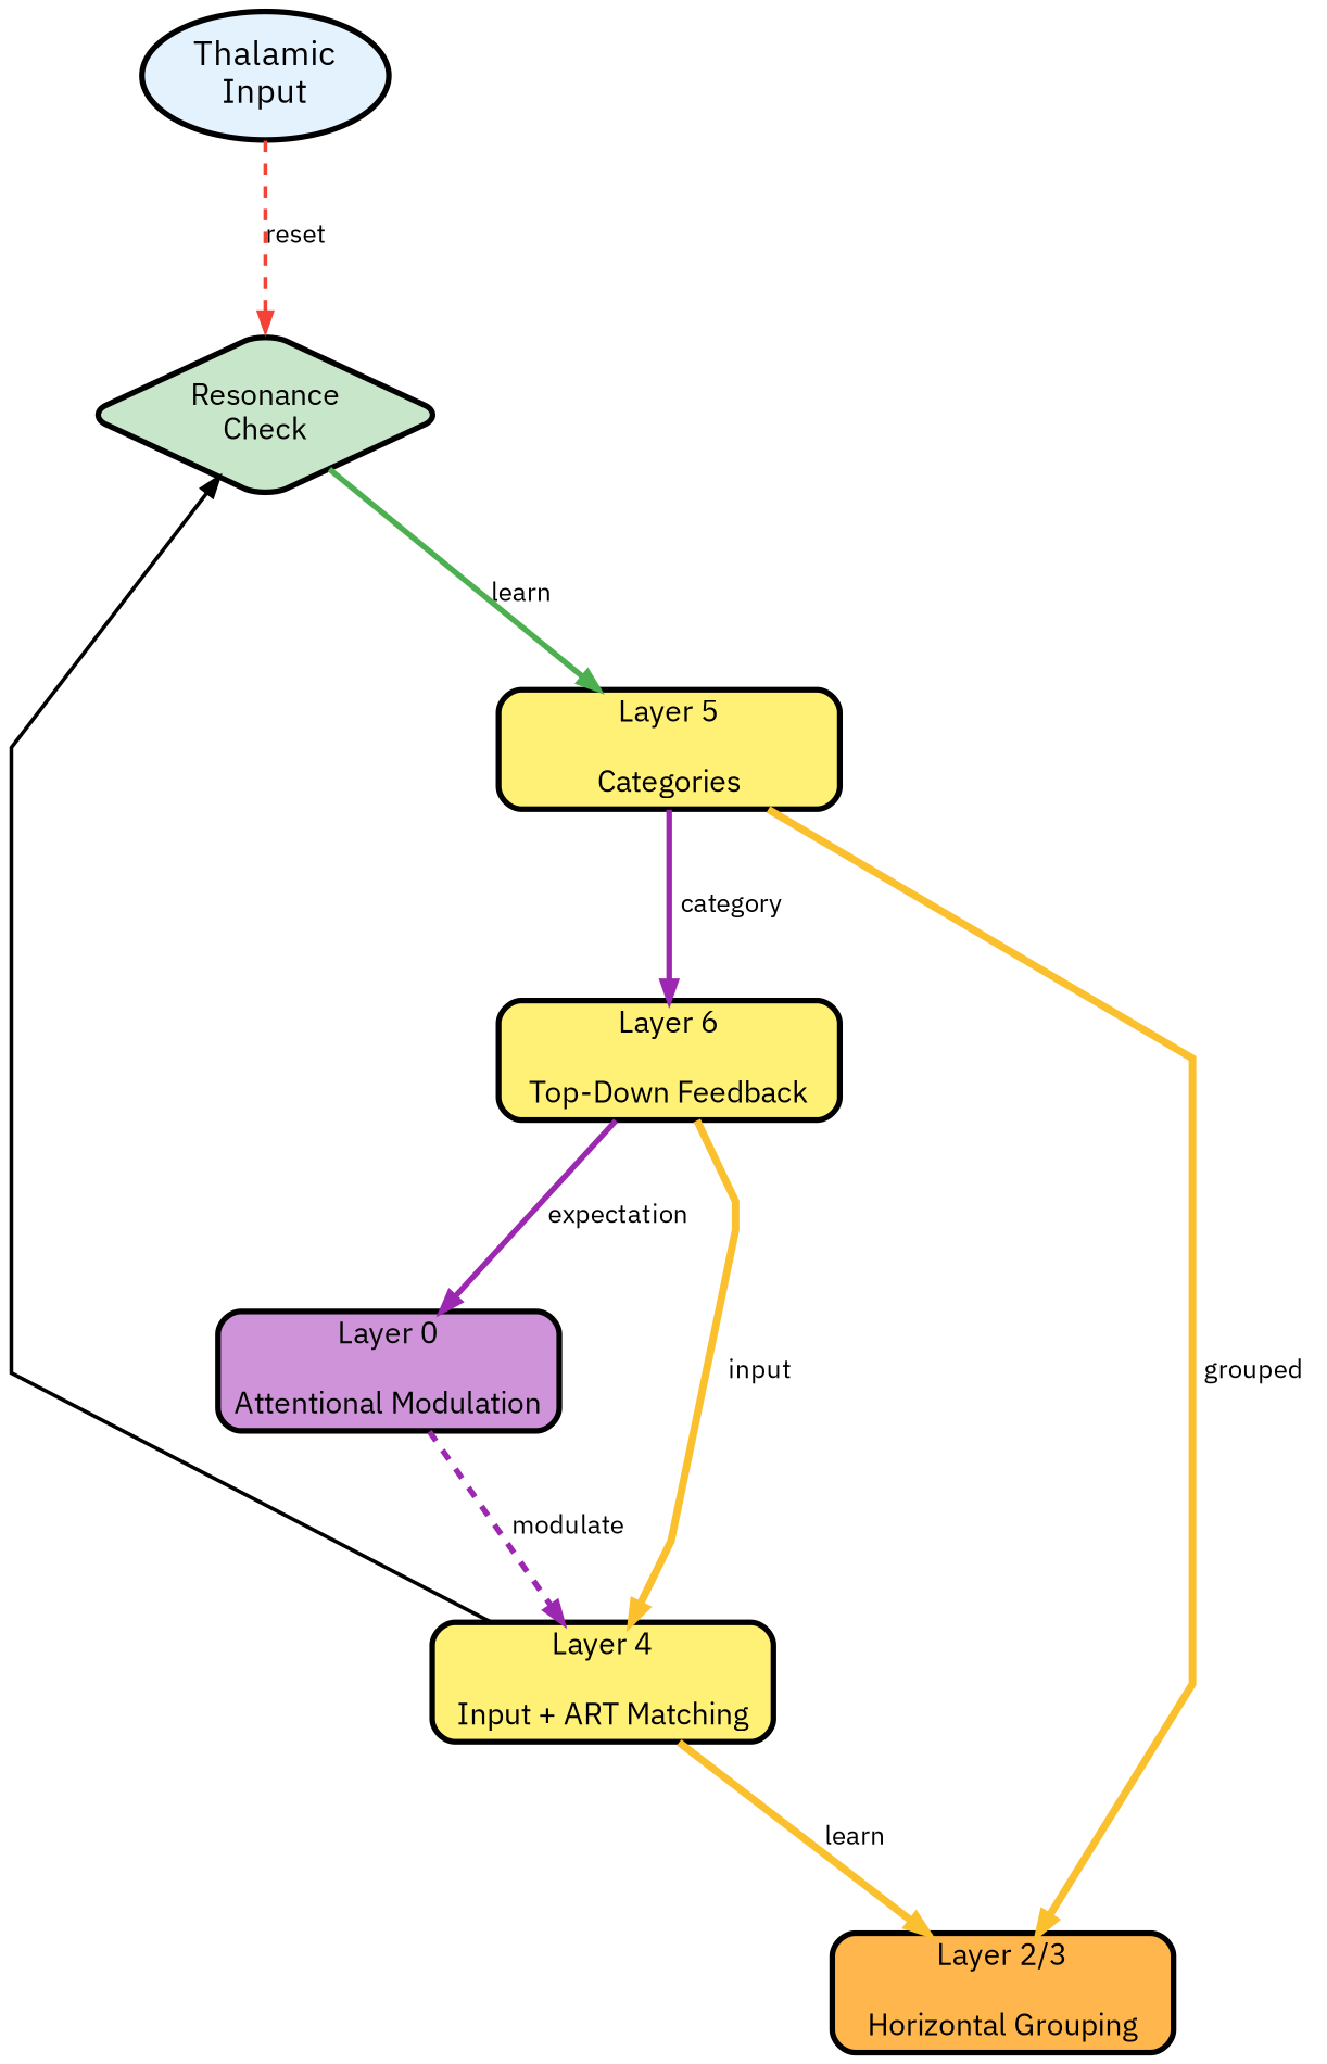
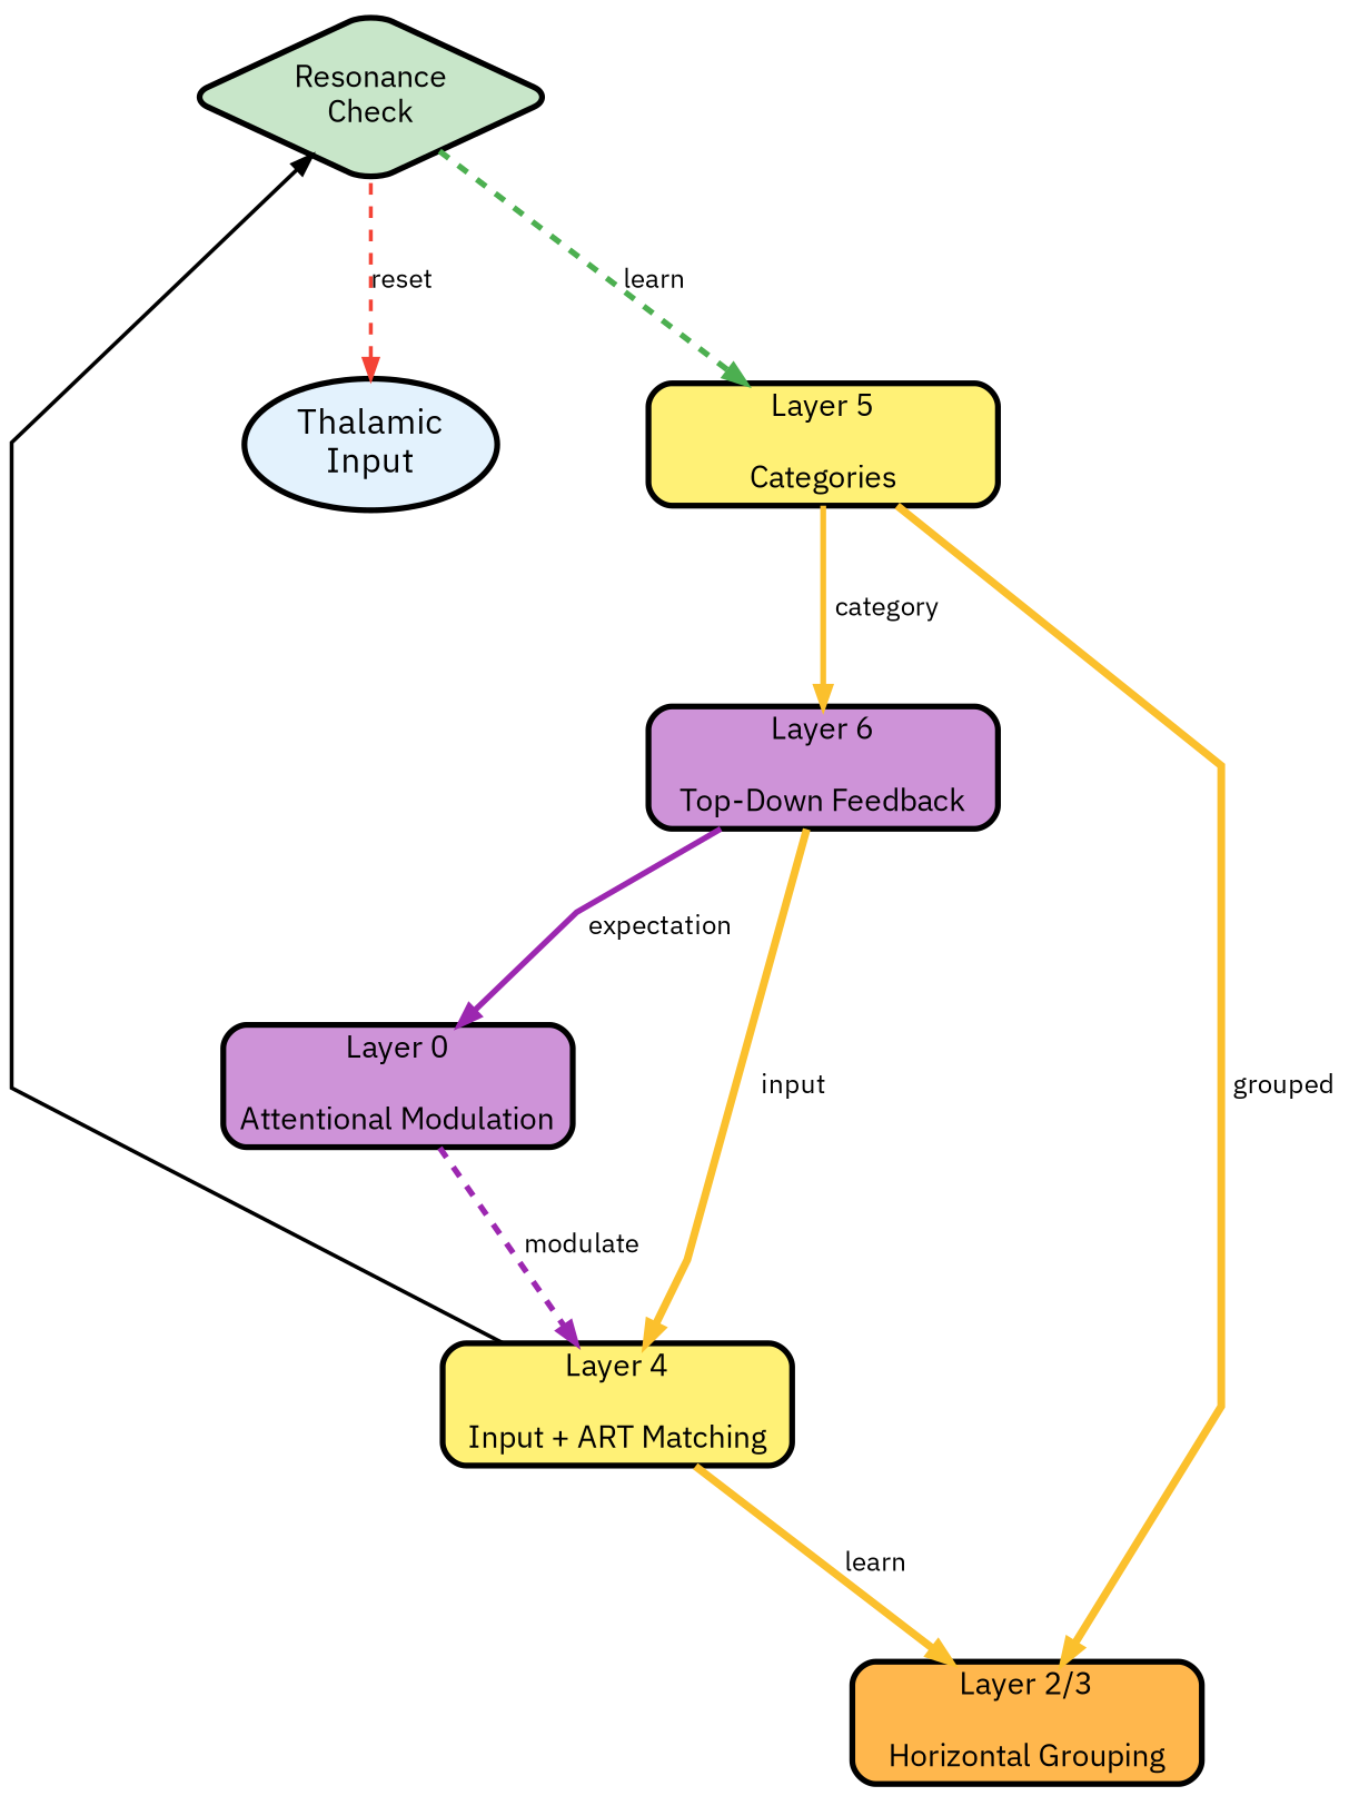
  digraph {
    fontname="IBM Plex Sans"
    nodesep=1.0
    rankdir=TB
    ranksep=1.2
    splines=polyline
    node [fillcolor="#FFF176" fontname="IBM Plex Sans" fontsize=16 penwidth=3 shape=box style="rounded,filled"]
    edge [color="#FBC02D" fontname="IBM Plex Sans" fontsize=14 penwidth=3]
    n1 [fillcolor="#E3F2FD" fontsize=18 label="Thalamic\nInput" shape=ellipse]
    n2 [label="Layer 4\n\nInput + ART Matching" width=2.5]
    n3 [fillcolor="#FFB74D" label="Layer 2/3\n\nHorizontal Grouping" width=2.5]
    n4 [fillcolor="#C8E6C9" label="Resonance\nCheck" shape=diamond]
    n5 [label="Layer 5\n\nCategories" width=2.5]
-   n6 [label="Layer 6\n\nTop-Down Feedback" width=2.5]
+   n6 [fillcolor="#CE93D8" label="Layer 6\n\nTop-Down Feedback" width=2.5]
    n7 [fillcolor="#CE93D8" label="Layer 0\n\nAttentional Modulation" width=2.5]
    n2 -> n3 [label="  learn  " penwidth=4]
    n2 -> n4 [penwidth=2 color=""]
-   n1 -> n4 [color="#F44336" label=reset penwidth=2 style=dashed]
-   n4 -> n5 [color="#4CAF50" label=learn]
+   n4 -> n1 [color="#F44336" label=reset penwidth=2 style=dashed]
+   n4 -> n5 [color="#4CAF50" label=learn style=dashed]
    n5 -> n3 [label="  grouped  " penwidth=4]
-   n5 -> n6 [color="#9C27B0" label="  category  "]
+   n5 -> n6 [label="  category  "]
    n6 -> n2 [label="  input  " penwidth=4]
    n6 -> n7 [color="#9C27B0" label="  expectation  "]
    n7 -> n2 [color="#9C27B0" label="  modulate  " style=dashed]
  }
